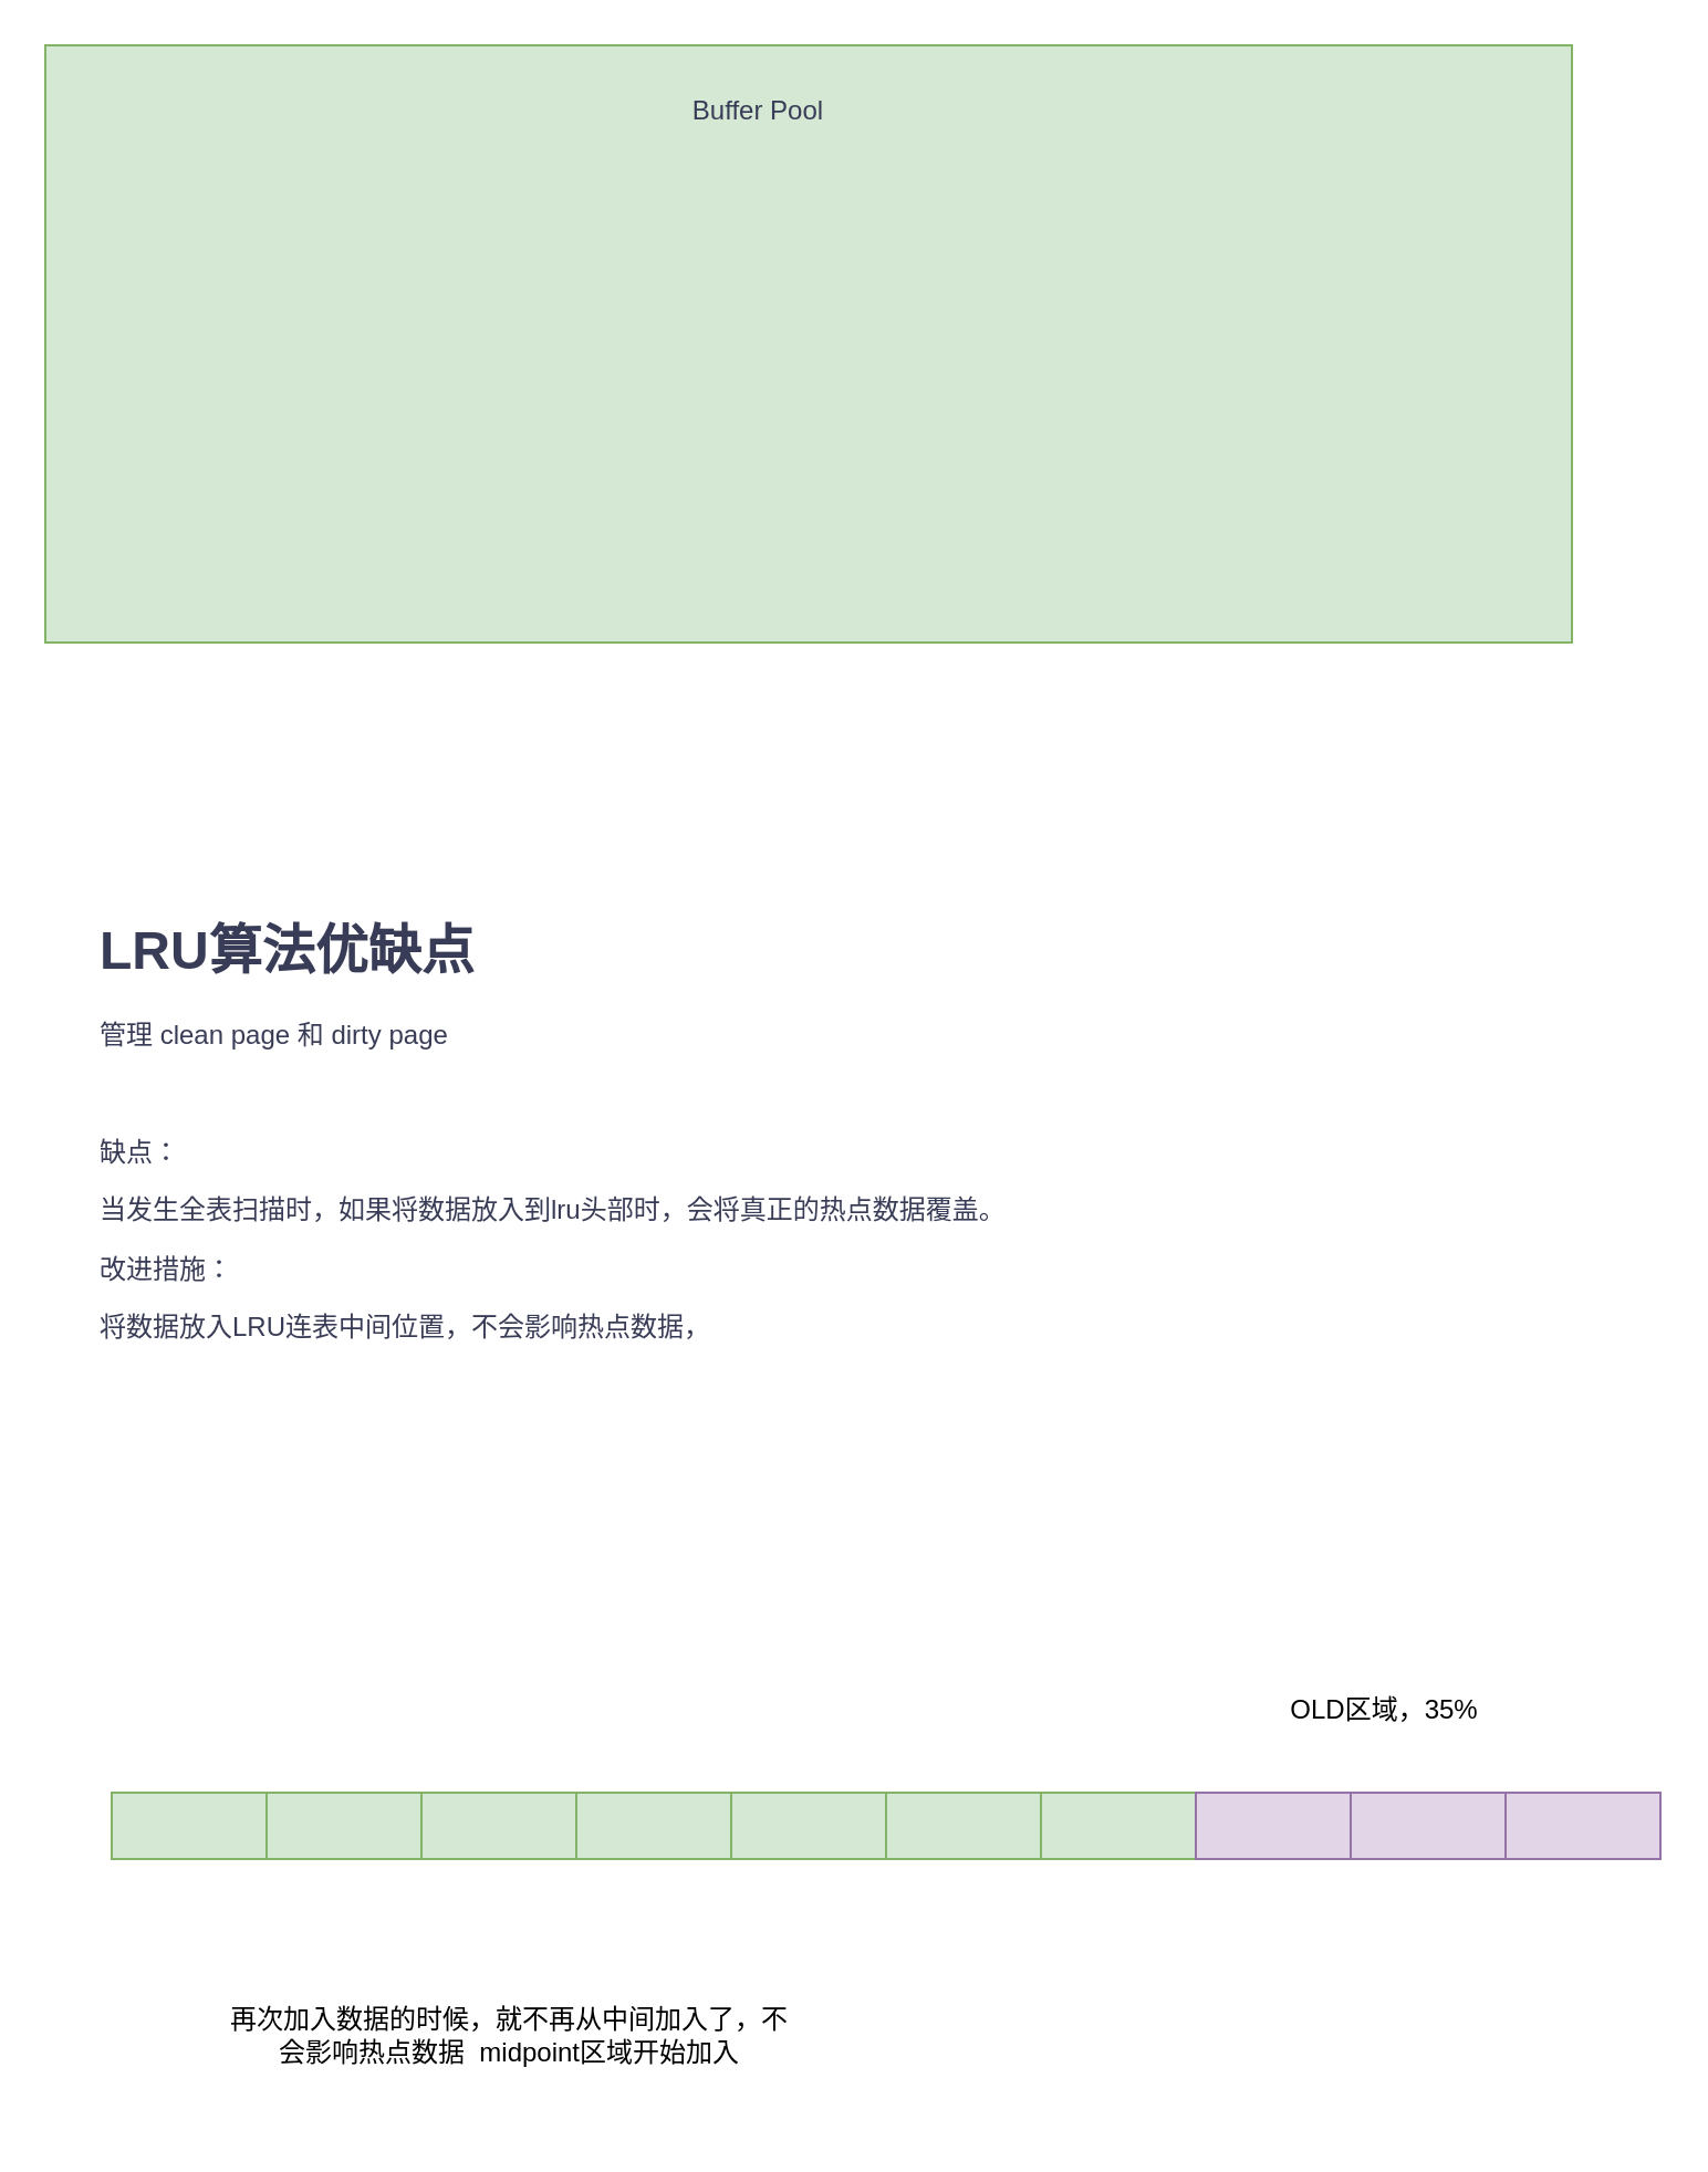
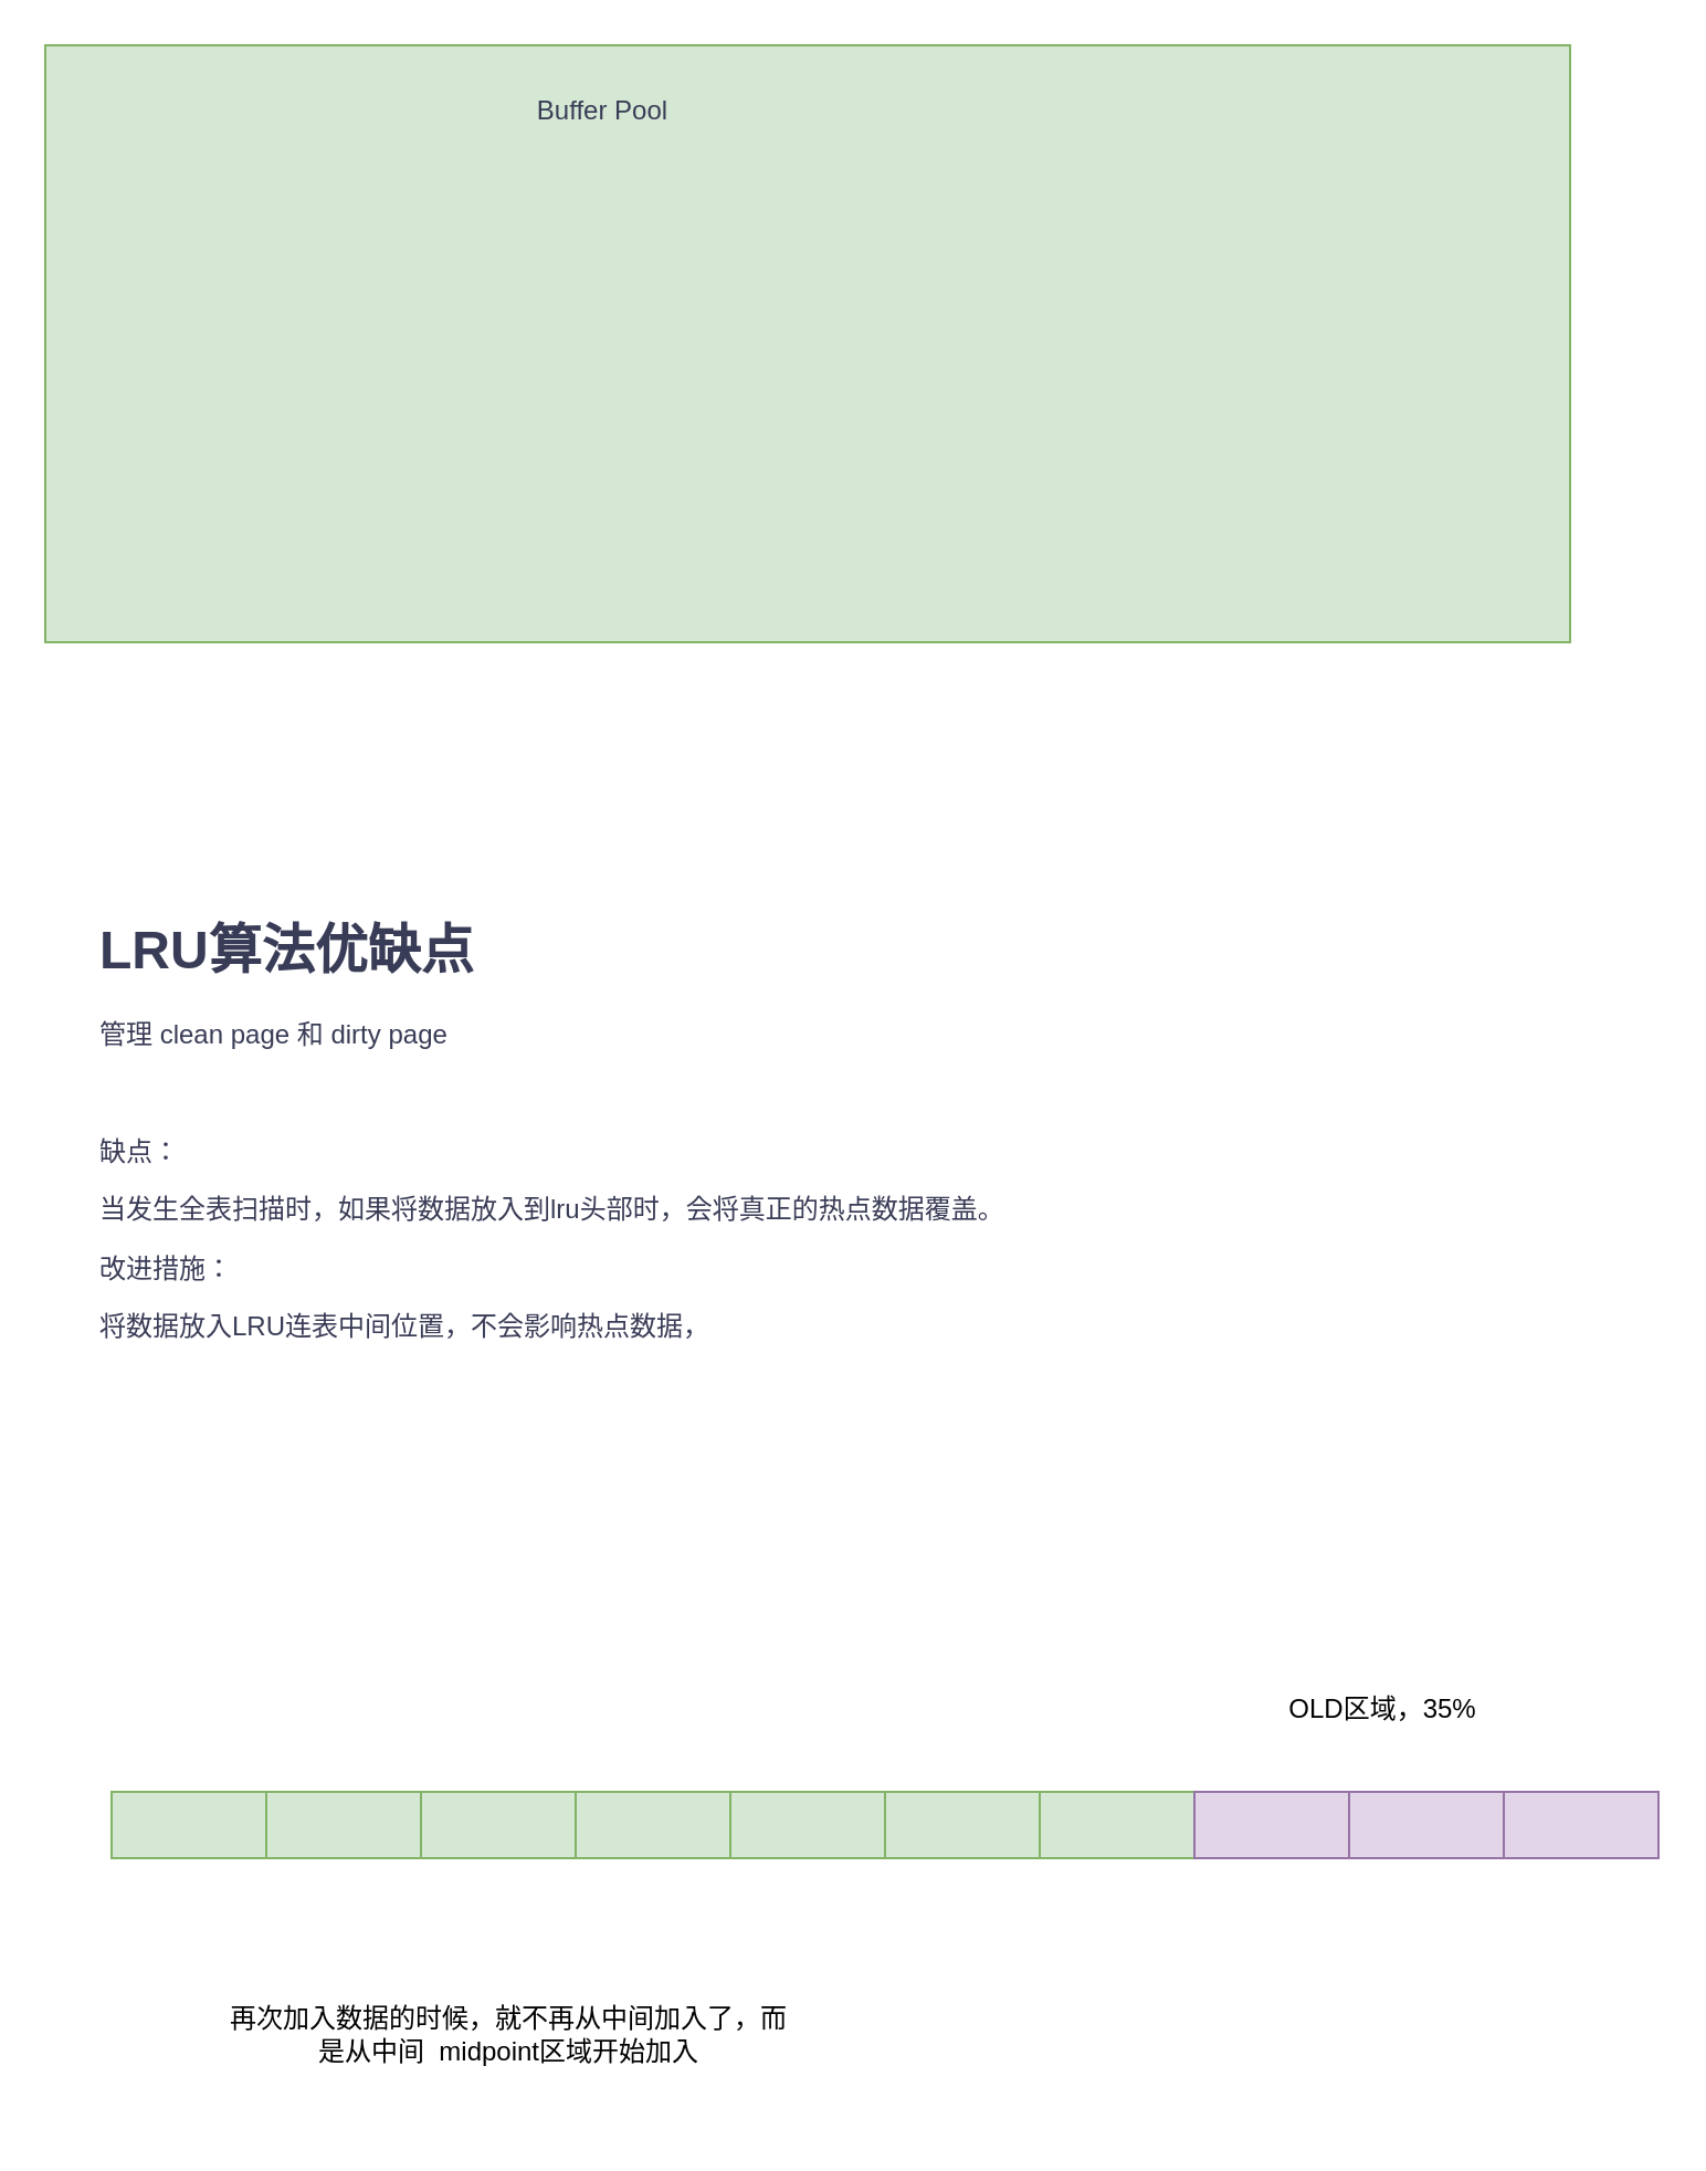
  <mxCell id="0" />
  <mxCell id="1" parent="0" />
  <mxCell id="2" value="" style="rounded=0;whiteSpace=wrap;html=1;labelBackgroundColor=none;fillColor=#d5e8d4;strokeColor=#82b366;" parent="1" vertex="1"><mxGeometry x="20" y="20" width="690" height="270" as="geometry" /></mxCell>
- <mxCell id="3" value="Buffer Pool" style="text;html=1;align=center;verticalAlign=middle;whiteSpace=wrap;rounded=0;fontColor=#393C56;" parent="1" vertex="1"><mxGeometry x="270" y="40" width="145" height="20" as="geometry" /></mxCell>
+ <mxCell id="3" value="Buffer Pool" style="text;html=1;align=center;verticalAlign=middle;whiteSpace=wrap;rounded=0;fontColor=#393C56;" parent="1" vertex="1"><mxGeometry x="200" y="40" width="145" height="20" as="geometry" /></mxCell>
  <mxCell id="4" value="&lt;h1&gt;LRU算法优缺点&lt;br&gt;&lt;/h1&gt;&lt;p&gt;管理 clean page 和 dirty page&lt;/p&gt;&lt;p&gt;&lt;br&gt;&lt;/p&gt;&lt;p&gt;缺点：&lt;/p&gt;&lt;p&gt;当发生全表扫描时，如果将数据放入到lru头部时，会将真正的热点数据覆盖。&lt;/p&gt;&lt;p&gt;改进措施：&lt;/p&gt;&lt;p&gt;将数据放入LRU连表中间位置，不会影响热点数据，&lt;br&gt;&lt;/p&gt;" style="text;html=1;spacing=5;spacingTop=-20;whiteSpace=wrap;overflow=hidden;rounded=0;fontColor=#393C56;" parent="1" vertex="1"><mxGeometry x="40" y="410" width="690" height="230" as="geometry" /></mxCell>
  <mxCell id="5" value="" style="rounded=0;whiteSpace=wrap;html=1;fillColor=#d5e8d4;strokeColor=#82b366;" vertex="1" parent="1"><mxGeometry x="50" y="810" width="70" height="30" as="geometry" /></mxCell>
  <mxCell id="6" value="" style="rounded=0;whiteSpace=wrap;html=1;fillColor=#d5e8d4;strokeColor=#82b366;" vertex="1" parent="1"><mxGeometry x="120" y="810" width="70" height="30" as="geometry" /></mxCell>
  <mxCell id="7" value="" style="rounded=0;whiteSpace=wrap;html=1;fillColor=#d5e8d4;strokeColor=#82b366;" vertex="1" parent="1"><mxGeometry x="190" y="810" width="70" height="30" as="geometry" /></mxCell>
  <mxCell id="8" value="" style="rounded=0;whiteSpace=wrap;html=1;fillColor=#d5e8d4;strokeColor=#82b366;" vertex="1" parent="1"><mxGeometry x="260" y="810" width="70" height="30" as="geometry" /></mxCell>
  <mxCell id="9" value="" style="rounded=0;whiteSpace=wrap;html=1;fillColor=#d5e8d4;strokeColor=#82b366;" vertex="1" parent="1"><mxGeometry x="330" y="810" width="70" height="30" as="geometry" /></mxCell>
  <mxCell id="10" value="" style="rounded=0;whiteSpace=wrap;html=1;fillColor=#d5e8d4;strokeColor=#82b366;" vertex="1" parent="1"><mxGeometry x="400" y="810" width="70" height="30" as="geometry" /></mxCell>
  <mxCell id="11" value="" style="rounded=0;whiteSpace=wrap;html=1;fillColor=#d5e8d4;strokeColor=#82b366;" vertex="1" parent="1"><mxGeometry x="470" y="810" width="70" height="30" as="geometry" /></mxCell>
  <mxCell id="12" value="" style="rounded=0;whiteSpace=wrap;html=1;fillColor=#e1d5e7;strokeColor=#9673a6;" vertex="1" parent="1"><mxGeometry x="540" y="810" width="70" height="30" as="geometry" /></mxCell>
  <mxCell id="13" value="" style="rounded=0;whiteSpace=wrap;html=1;fillColor=#e1d5e7;strokeColor=#9673a6;" vertex="1" parent="1"><mxGeometry x="610" y="810" width="70" height="30" as="geometry" /></mxCell>
  <mxCell id="14" value="" style="rounded=0;whiteSpace=wrap;html=1;fillColor=#e1d5e7;strokeColor=#9673a6;" vertex="1" parent="1"><mxGeometry x="680" y="810" width="70" height="30" as="geometry" /></mxCell>
  <mxCell id="15" value="OLD区域，35%" style="text;html=1;align=center;verticalAlign=middle;resizable=0;points=[];autosize=1;strokeColor=none;fillColor=none;" vertex="1" parent="1"><mxGeometry x="570" y="758" width="110" height="30" as="geometry" /></mxCell>
- <mxCell id="16" value="再次加入数据的时候，就不再从中间加入了，不会影响热点数据&amp;nbsp; midpoint区域开始加入" style="text;html=1;align=center;verticalAlign=middle;whiteSpace=wrap;rounded=0;" vertex="1" parent="1"><mxGeometry x="100" y="880" width="260" height="80" as="geometry" /></mxCell>
+ <mxCell id="16" value="再次加入数据的时候，就不再从中间加入了，而是从中间&amp;nbsp; midpoint区域开始加入" style="text;html=1;align=center;verticalAlign=middle;whiteSpace=wrap;rounded=0;" vertex="1" parent="1"><mxGeometry x="100" y="880" width="260" height="80" as="geometry" /></mxCell>
